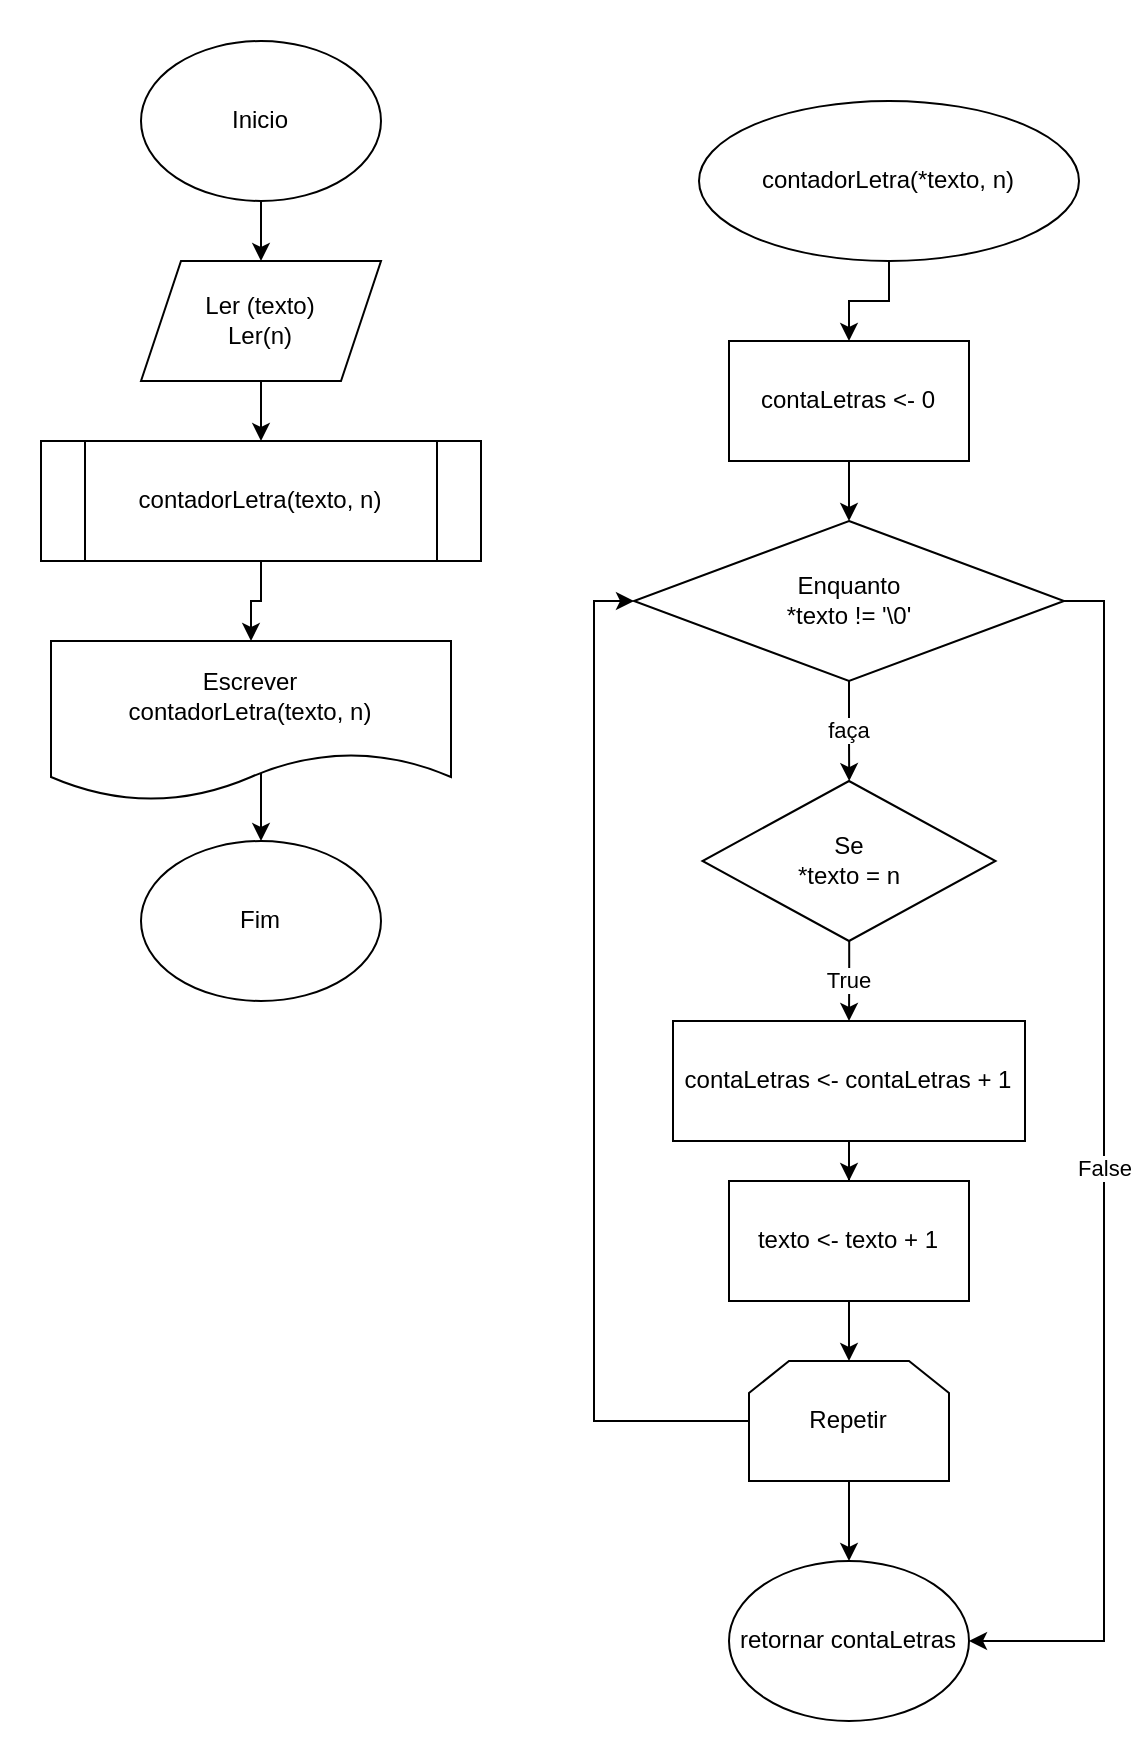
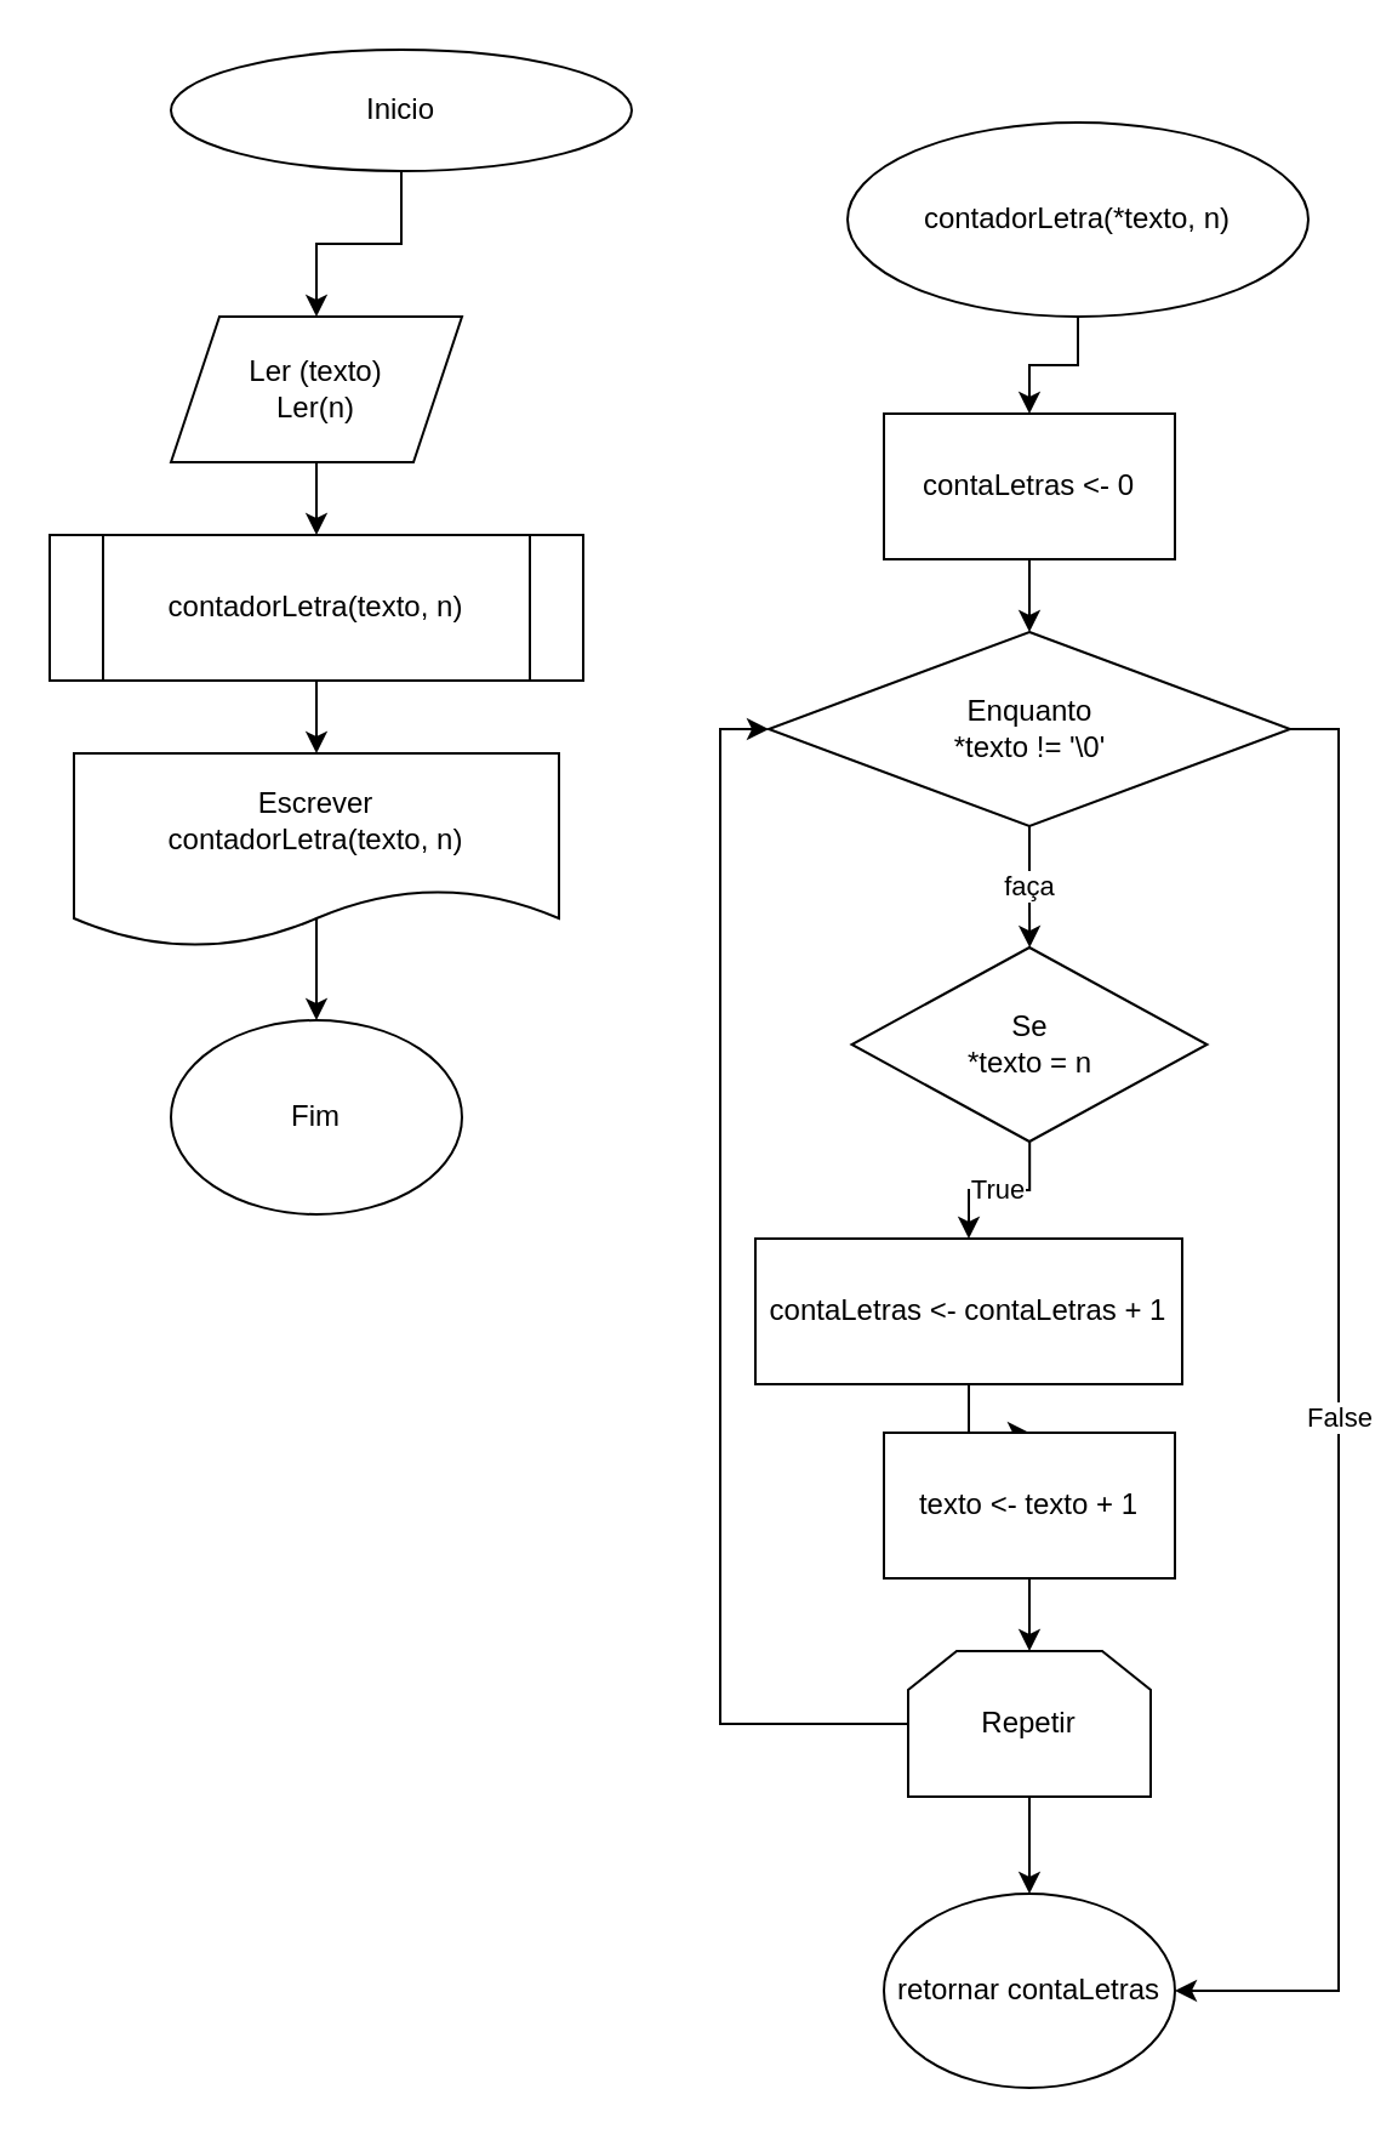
  <mxCell id="0" />
  <mxCell id="1" parent="0" />
  <mxCell id="2" value="" style="edgeStyle=orthogonalEdgeStyle;rounded=0;orthogonalLoop=1;jettySize=auto;html=1;" edge="1" parent="1" source="3" target="5"><mxGeometry relative="1" as="geometry" /></mxCell>
- <mxCell id="3" value="Inicio" style="ellipse;whiteSpace=wrap;html=1;" vertex="1" parent="1"><mxGeometry x="70" y="20" width="120" height="80" as="geometry" /></mxCell>
+ <mxCell id="3" value="Inicio" style="ellipse;whiteSpace=wrap;html=1;" vertex="1" parent="1"><mxGeometry x="70" y="20" width="190" height="50" as="geometry" /></mxCell>
  <mxCell id="4" value="" style="edgeStyle=orthogonalEdgeStyle;rounded=0;orthogonalLoop=1;jettySize=auto;html=1;" edge="1" parent="1" source="5" target="7"><mxGeometry relative="1" as="geometry" /></mxCell>
  <mxCell id="5" value="Ler (texto)&lt;br&gt;Ler(n)" style="shape=parallelogram;perimeter=parallelogramPerimeter;whiteSpace=wrap;html=1;fixedSize=1;" vertex="1" parent="1"><mxGeometry x="70" y="130" width="120" height="60" as="geometry" /></mxCell>
  <mxCell id="6" value="" style="edgeStyle=orthogonalEdgeStyle;rounded=0;orthogonalLoop=1;jettySize=auto;html=1;" edge="1" parent="1" source="7" target="9"><mxGeometry relative="1" as="geometry" /></mxCell>
  <mxCell id="7" value="contadorLetra(texto, n)" style="shape=process;whiteSpace=wrap;html=1;backgroundOutline=1;" vertex="1" parent="1"><mxGeometry x="20" y="220" width="220" height="60" as="geometry" /></mxCell>
  <mxCell id="8" style="edgeStyle=orthogonalEdgeStyle;rounded=0;orthogonalLoop=1;jettySize=auto;html=1;exitX=0.5;exitY=0;exitDx=0;exitDy=0;" edge="1" parent="1" source="9" target="10"><mxGeometry relative="1" as="geometry"><Array as="points"><mxPoint x="130" y="390" /><mxPoint x="130" y="390" /></Array></mxGeometry></mxCell>
- <mxCell id="9" value="Escrever&lt;br&gt;contadorLetra(texto, n)" style="shape=document;whiteSpace=wrap;html=1;boundedLbl=1;" vertex="1" parent="1"><mxGeometry x="25" y="320" width="200" height="80" as="geometry" /></mxCell>
+ <mxCell id="9" value="Escrever&lt;br&gt;contadorLetra(texto, n)" style="shape=document;whiteSpace=wrap;html=1;boundedLbl=1;" vertex="1" parent="1"><mxGeometry x="30" y="310" width="200" height="80" as="geometry" /></mxCell>
  <mxCell id="10" value="Fim" style="ellipse;whiteSpace=wrap;html=1;" vertex="1" parent="1"><mxGeometry x="70" y="420" width="120" height="80" as="geometry" /></mxCell>
  <mxCell id="11" value="" style="edgeStyle=orthogonalEdgeStyle;rounded=0;orthogonalLoop=1;jettySize=auto;html=1;" edge="1" parent="1" source="12" target="14"><mxGeometry relative="1" as="geometry" /></mxCell>
  <mxCell id="12" value="contadorLetra(*texto, n)" style="ellipse;whiteSpace=wrap;html=1;" vertex="1" parent="1"><mxGeometry x="349" y="50" width="190" height="80" as="geometry" /></mxCell>
  <mxCell id="13" value="" style="edgeStyle=orthogonalEdgeStyle;rounded=0;orthogonalLoop=1;jettySize=auto;html=1;" edge="1" parent="1" source="14" target="17"><mxGeometry relative="1" as="geometry" /></mxCell>
  <mxCell id="14" value="contaLetras &amp;lt;- 0" style="whiteSpace=wrap;html=1;" vertex="1" parent="1"><mxGeometry x="364" y="170" width="120" height="60" as="geometry" /></mxCell>
  <mxCell id="15" value="faça" style="edgeStyle=orthogonalEdgeStyle;rounded=0;orthogonalLoop=1;jettySize=auto;html=1;" edge="1" parent="1" source="17" target="19"><mxGeometry relative="1" as="geometry" /></mxCell>
  <mxCell id="16" value="False" style="edgeStyle=orthogonalEdgeStyle;rounded=0;orthogonalLoop=1;jettySize=auto;html=1;exitX=1;exitY=0.5;exitDx=0;exitDy=0;entryX=1;entryY=0.5;entryDx=0;entryDy=0;" edge="1" parent="1" source="17" target="27"><mxGeometry relative="1" as="geometry" /></mxCell>
  <mxCell id="17" value="Enquanto&lt;br&gt;*texto != '\0'" style="rhombus;whiteSpace=wrap;html=1;" vertex="1" parent="1"><mxGeometry x="316.5" y="260" width="215" height="80" as="geometry" /></mxCell>
  <mxCell id="18" value="True" style="edgeStyle=orthogonalEdgeStyle;rounded=0;orthogonalLoop=1;jettySize=auto;html=1;" edge="1" parent="1" source="19" target="21"><mxGeometry relative="1" as="geometry" /></mxCell>
  <mxCell id="19" value="Se&lt;br&gt;*texto = n" style="rhombus;whiteSpace=wrap;html=1;" vertex="1" parent="1"><mxGeometry x="350.75" y="390" width="146.5" height="80" as="geometry" /></mxCell>
  <mxCell id="20" value="" style="edgeStyle=orthogonalEdgeStyle;rounded=0;orthogonalLoop=1;jettySize=auto;html=1;" edge="1" parent="1" source="21" target="23"><mxGeometry relative="1" as="geometry" /></mxCell>
- <mxCell id="21" value="contaLetras &amp;lt;- contaLetras + 1" style="whiteSpace=wrap;html=1;" vertex="1" parent="1"><mxGeometry x="336" y="510" width="176" height="60" as="geometry" /></mxCell>
+ <mxCell id="21" value="contaLetras &amp;lt;- contaLetras + 1" style="whiteSpace=wrap;html=1;" vertex="1" parent="1"><mxGeometry x="311" y="510" width="176" height="60" as="geometry" /></mxCell>
  <mxCell id="22" value="" style="edgeStyle=orthogonalEdgeStyle;rounded=0;orthogonalLoop=1;jettySize=auto;html=1;" edge="1" parent="1" source="23" target="26"><mxGeometry relative="1" as="geometry" /></mxCell>
  <mxCell id="23" value="texto &amp;lt;- texto + 1" style="whiteSpace=wrap;html=1;" vertex="1" parent="1"><mxGeometry x="364" y="590" width="120" height="60" as="geometry" /></mxCell>
  <mxCell id="24" style="edgeStyle=orthogonalEdgeStyle;rounded=0;orthogonalLoop=1;jettySize=auto;html=1;exitX=0;exitY=0.5;exitDx=0;exitDy=0;entryX=0;entryY=0.5;entryDx=0;entryDy=0;" edge="1" parent="1" source="26" target="17"><mxGeometry relative="1" as="geometry" /></mxCell>
  <mxCell id="25" value="" style="edgeStyle=orthogonalEdgeStyle;rounded=0;orthogonalLoop=1;jettySize=auto;html=1;" edge="1" parent="1" source="26" target="27"><mxGeometry relative="1" as="geometry" /></mxCell>
  <mxCell id="26" value="Repetir" style="shape=loopLimit;whiteSpace=wrap;html=1;" vertex="1" parent="1"><mxGeometry x="374" y="680" width="100" height="60" as="geometry" /></mxCell>
  <mxCell id="27" value="retornar contaLetras" style="ellipse;whiteSpace=wrap;html=1;" vertex="1" parent="1"><mxGeometry x="364" y="780" width="120" height="80" as="geometry" /></mxCell>
